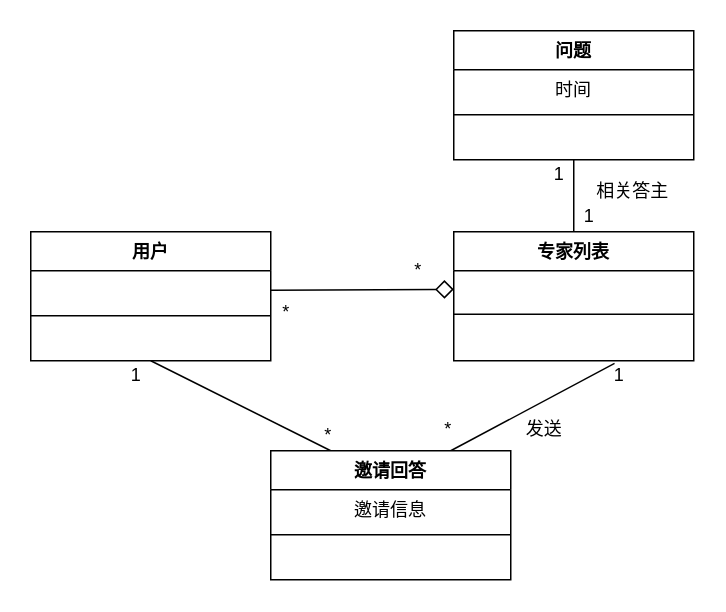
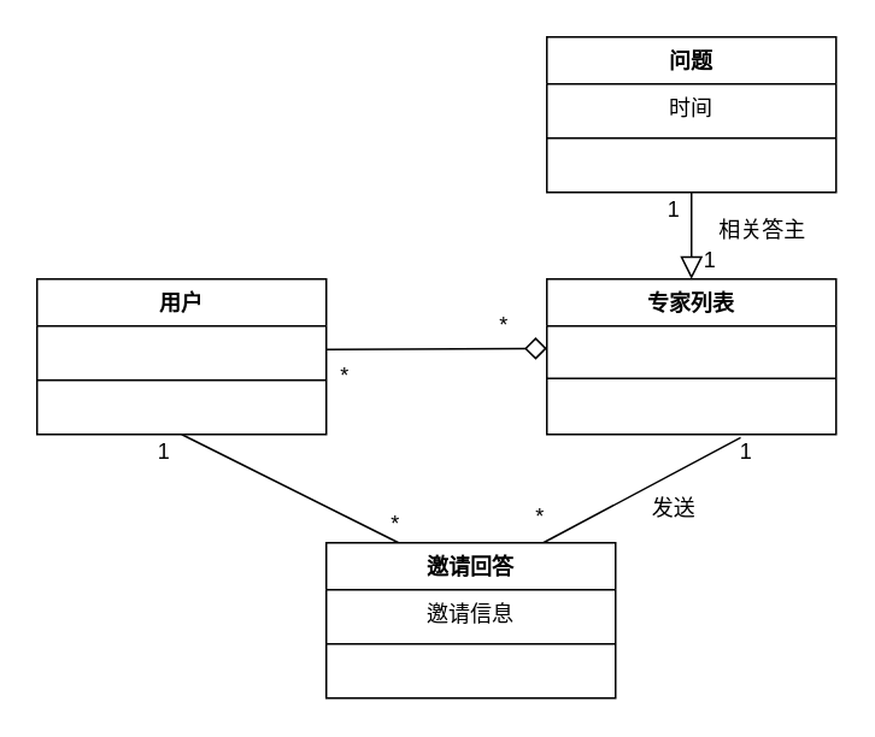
  <mxCell id="0" />
  <mxCell id="1" parent="0" />
  <mxCell id="2" value="1" style="text;html=1;align=center;verticalAlign=middle;resizable=0;points=[];autosize=1;" vertex="1" parent="1"><mxGeometry x="382" y="134" width="20" height="20" as="geometry" /></mxCell>
- <mxCell id="3" style="edgeStyle=none;rounded=0;orthogonalLoop=1;jettySize=auto;html=1;exitX=0.5;exitY=1;exitDx=0;exitDy=0;entryX=0.5;entryY=0;entryDx=0;entryDy=0;endArrow=none;endFill=0;endSize=10;targetPerimeterSpacing=0;" edge="1" parent="1" source="8" target="12"><mxGeometry relative="1" as="geometry" /></mxCell>
+ <mxCell id="3" style="edgeStyle=none;rounded=0;orthogonalLoop=1;jettySize=auto;html=1;exitX=0.5;exitY=1;exitDx=0;exitDy=0;entryX=0.5;entryY=0;entryDx=0;entryDy=0;endArrow=block;endFill=0;endSize=10;targetPerimeterSpacing=0;" edge="1" parent="1" source="8" target="12"><mxGeometry relative="1" as="geometry" /></mxCell>
  <mxCell id="4" value="相关答主" style="text;html=1;align=center;verticalAlign=middle;resizable=0;points=[];labelBackgroundColor=#ffffff;" vertex="1" connectable="0" parent="3"><mxGeometry x="0.092" y="10" relative="1" as="geometry"><mxPoint x="28" y="-6" as="offset" /></mxGeometry></mxCell>
  <mxCell id="5" value="*" style="text;html=1;align=center;verticalAlign=middle;resizable=0;points=[];autosize=1;" vertex="1" parent="1"><mxGeometry x="180" y="198" width="20" height="20" as="geometry" /></mxCell>
  <mxCell id="6" value="*" style="text;html=1;align=center;verticalAlign=middle;resizable=0;points=[];autosize=1;" vertex="1" parent="1"><mxGeometry x="268" y="170" width="20" height="20" as="geometry" /></mxCell>
  <mxCell id="7" value="1" style="text;html=1;align=center;verticalAlign=middle;resizable=0;points=[];autosize=1;" vertex="1" parent="1"><mxGeometry x="362" y="106" width="20" height="20" as="geometry" /></mxCell>
  <mxCell id="8" value="问题" style="swimlane;fontStyle=1;align=center;verticalAlign=top;childLayout=stackLayout;horizontal=1;startSize=26;horizontalStack=0;resizeParent=1;resizeParentMax=0;resizeLast=0;collapsible=1;marginBottom=0;" vertex="1" parent="1"><mxGeometry x="302" y="20" width="160" height="86" as="geometry" /></mxCell>
  <mxCell id="9" value="时间" style="text;strokeColor=none;fillColor=none;align=center;verticalAlign=middle;spacingLeft=4;spacingRight=4;overflow=hidden;rotatable=0;points=[[0,0.5],[1,0.5]];portConstraint=eastwest;" vertex="1" parent="8"><mxGeometry y="26" width="160" height="26" as="geometry" /></mxCell>
  <mxCell id="10" value="" style="line;strokeWidth=1;fillColor=none;align=left;verticalAlign=middle;spacingTop=-1;spacingLeft=3;spacingRight=3;rotatable=0;labelPosition=right;points=[];portConstraint=eastwest;" vertex="1" parent="8"><mxGeometry y="52" width="160" height="8" as="geometry" /></mxCell>
  <mxCell id="11" value=" " style="text;strokeColor=none;fillColor=none;align=left;verticalAlign=top;spacingLeft=4;spacingRight=4;overflow=hidden;rotatable=0;points=[[0,0.5],[1,0.5]];portConstraint=eastwest;" vertex="1" parent="8"><mxGeometry y="60" width="160" height="26" as="geometry" /></mxCell>
  <mxCell id="12" value="专家列表" style="swimlane;fontStyle=1;align=center;verticalAlign=top;childLayout=stackLayout;horizontal=1;startSize=26;horizontalStack=0;resizeParent=1;resizeParentMax=0;resizeLast=0;collapsible=1;marginBottom=0;" vertex="1" parent="1"><mxGeometry x="302" y="154" width="160" height="86" as="geometry" /></mxCell>
  <mxCell id="13" value=" " style="text;strokeColor=none;fillColor=none;align=center;verticalAlign=middle;spacingLeft=4;spacingRight=4;overflow=hidden;rotatable=0;points=[[0,0.5],[1,0.5]];portConstraint=eastwest;" vertex="1" parent="12"><mxGeometry y="26" width="160" height="24" as="geometry" /></mxCell>
  <mxCell id="14" value="" style="line;strokeWidth=1;fillColor=none;align=left;verticalAlign=middle;spacingTop=-1;spacingLeft=3;spacingRight=3;rotatable=0;labelPosition=right;points=[];portConstraint=eastwest;" vertex="1" parent="12"><mxGeometry y="50" width="160" height="10" as="geometry" /></mxCell>
  <mxCell id="15" value=" " style="text;strokeColor=none;fillColor=none;align=left;verticalAlign=top;spacingLeft=4;spacingRight=4;overflow=hidden;rotatable=0;points=[[0,0.5],[1,0.5]];portConstraint=eastwest;" vertex="1" parent="12"><mxGeometry y="60" width="160" height="26" as="geometry" /></mxCell>
  <mxCell id="16" value="" style="edgeStyle=none;rounded=0;orthogonalLoop=1;jettySize=auto;html=1;endArrow=diamond;endFill=0;endSize=10;targetPerimeterSpacing=0;exitX=1;exitY=0.5;exitDx=0;exitDy=0;" edge="1" parent="1" source="19" target="13"><mxGeometry relative="1" as="geometry"><mxPoint x="567" y="203" as="sourcePoint" /></mxGeometry></mxCell>
  <mxCell id="17" style="edgeStyle=none;rounded=0;orthogonalLoop=1;jettySize=auto;html=1;exitX=0.5;exitY=1;exitDx=0;exitDy=0;entryX=0.25;entryY=0;entryDx=0;entryDy=0;endArrow=none;endFill=0;" edge="1" parent="1" source="18" target="23"><mxGeometry relative="1" as="geometry" /></mxCell>
  <mxCell id="18" value="用户" style="swimlane;fontStyle=1;align=center;verticalAlign=top;childLayout=stackLayout;horizontal=1;startSize=26;horizontalStack=0;resizeParent=1;resizeParentMax=0;resizeLast=0;collapsible=1;marginBottom=0;" vertex="1" parent="1"><mxGeometry x="20" y="154" width="160" height="86" as="geometry" /></mxCell>
  <mxCell id="19" value=" " style="text;strokeColor=none;fillColor=none;align=left;verticalAlign=top;spacingLeft=4;spacingRight=4;overflow=hidden;rotatable=0;points=[[0,0.5],[1,0.5]];portConstraint=eastwest;" vertex="1" parent="18"><mxGeometry y="26" width="160" height="26" as="geometry" /></mxCell>
  <mxCell id="20" value="" style="line;strokeWidth=1;fillColor=none;align=left;verticalAlign=middle;spacingTop=-1;spacingLeft=3;spacingRight=3;rotatable=0;labelPosition=right;points=[];portConstraint=eastwest;" vertex="1" parent="18"><mxGeometry y="52" width="160" height="8" as="geometry" /></mxCell>
  <mxCell id="21" value=" " style="text;strokeColor=none;fillColor=none;align=left;verticalAlign=top;spacingLeft=4;spacingRight=4;overflow=hidden;rotatable=0;points=[[0,0.5],[1,0.5]];portConstraint=eastwest;" vertex="1" parent="18"><mxGeometry y="60" width="160" height="26" as="geometry" /></mxCell>
  <mxCell id="22" style="edgeStyle=none;rounded=0;orthogonalLoop=1;jettySize=auto;html=1;exitX=0.75;exitY=0;exitDx=0;exitDy=0;entryX=0.67;entryY=1.069;entryDx=0;entryDy=0;entryPerimeter=0;endArrow=none;endFill=0;" edge="1" parent="1" source="23" target="15"><mxGeometry relative="1" as="geometry" /></mxCell>
  <mxCell id="23" value="邀请回答" style="swimlane;fontStyle=1;align=center;verticalAlign=top;childLayout=stackLayout;horizontal=1;startSize=26;horizontalStack=0;resizeParent=1;resizeParentMax=0;resizeLast=0;collapsible=1;marginBottom=0;" vertex="1" parent="1"><mxGeometry x="180" y="300" width="160" height="86" as="geometry" /></mxCell>
  <mxCell id="24" value="邀请信息" style="text;strokeColor=none;fillColor=none;align=center;verticalAlign=middle;spacingLeft=4;spacingRight=4;overflow=hidden;rotatable=0;points=[[0,0.5],[1,0.5]];portConstraint=eastwest;" vertex="1" parent="23"><mxGeometry y="26" width="160" height="26" as="geometry" /></mxCell>
  <mxCell id="25" value="" style="line;strokeWidth=1;fillColor=none;align=left;verticalAlign=middle;spacingTop=-1;spacingLeft=3;spacingRight=3;rotatable=0;labelPosition=right;points=[];portConstraint=eastwest;" vertex="1" parent="23"><mxGeometry y="52" width="160" height="8" as="geometry" /></mxCell>
  <mxCell id="26" value=" " style="text;strokeColor=none;fillColor=none;align=left;verticalAlign=top;spacingLeft=4;spacingRight=4;overflow=hidden;rotatable=0;points=[[0,0.5],[1,0.5]];portConstraint=eastwest;" vertex="1" parent="23"><mxGeometry y="60" width="160" height="26" as="geometry" /></mxCell>
  <mxCell id="27" value="1" style="text;html=1;align=center;verticalAlign=middle;resizable=0;points=[];autosize=1;" vertex="1" parent="1"><mxGeometry x="80" y="240" width="20" height="20" as="geometry" /></mxCell>
  <mxCell id="28" value="*" style="text;html=1;align=center;verticalAlign=middle;resizable=0;points=[];autosize=1;" vertex="1" parent="1"><mxGeometry x="208" y="280" width="20" height="20" as="geometry" /></mxCell>
  <mxCell id="29" value="*" style="text;html=1;align=center;verticalAlign=middle;resizable=0;points=[];autosize=1;" vertex="1" parent="1"><mxGeometry x="288" y="276" width="20" height="20" as="geometry" /></mxCell>
  <mxCell id="30" value="1" style="text;html=1;align=center;verticalAlign=middle;resizable=0;points=[];autosize=1;" vertex="1" parent="1"><mxGeometry x="402" y="240" width="20" height="20" as="geometry" /></mxCell>
- <mxCell id="31" value="发送" style="text;html=1;align=center;verticalAlign=middle;resizable=0;points=[];autosize=1;" vertex="1" parent="1"><mxGeometry x="342" y="276" width="40" height="20" as="geometry" /></mxCell>
+ <mxCell id="31" value="发送" style="text;html=1;align=center;verticalAlign=middle;resizable=0;points=[];autosize=1;" vertex="1" parent="1"><mxGeometry x="352" y="271" width="40" height="20" as="geometry" /></mxCell>
